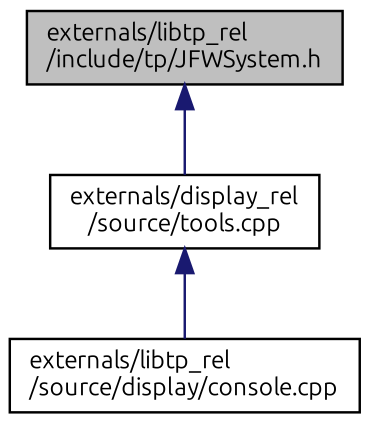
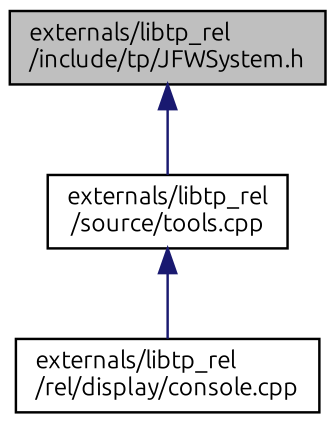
  digraph {
    fontname=Ubuntu
    node [color=black fillcolor=white fontname=Ubuntu fontsize=10 shape=record style=filled]
    edge [color=midnightblue dir=back fontname=Ubuntu fontsize=10 labelfontname=Helvetica labelfontsize=10 style=solid]
    n1 [fillcolor=grey75 fontcolor=black height=0.2 label="externals/libtp_rel\l/include/tp/JFWSystem.h" width=0.4]
-   n2 [height=0.2 label="externals/display_rel\l/source/tools.cpp" width=0.4]
-   n3 [height=0.2 label="externals/libtp_rel\l/source/display/console.cpp" width=0.4]
+   n2 [height=0.2 label="externals/libtp_rel\l/source/tools.cpp" width=0.4]
+   n3 [height=0.2 label="externals/libtp_rel\l/rel/display/console.cpp" width=0.4]
    n1 -> n2
    n2 -> n3
  }
